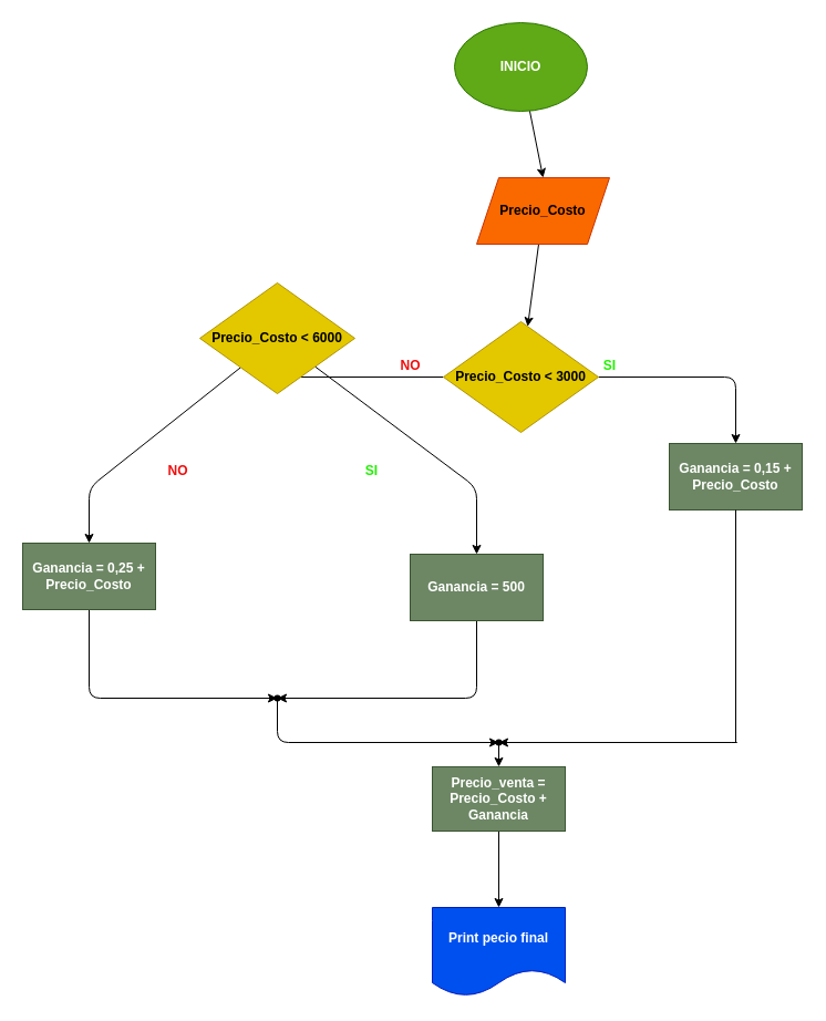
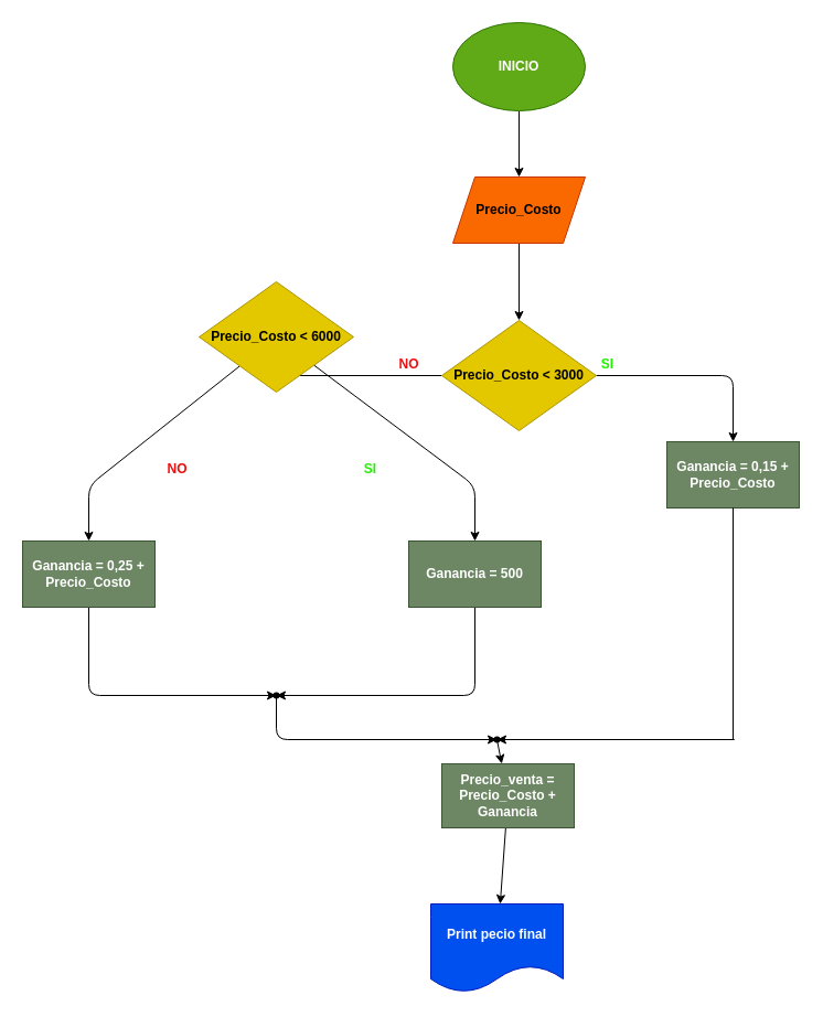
  <mxCell id="0" />
  <mxCell id="1" parent="0" />
  <mxCell id="2" style="edgeStyle=none;html=1;entryX=0.5;entryY=0;entryDx=0;entryDy=0;" edge="1" parent="1" source="3" target="5"><mxGeometry relative="1" as="geometry" /></mxCell>
  <mxCell id="3" value="&lt;b&gt;INICIO&lt;/b&gt;" style="ellipse;whiteSpace=wrap;html=1;fillColor=#60a917;fontColor=#ffffff;strokeColor=#2D7600;" vertex="1" parent="1"><mxGeometry x="410" y="20" width="120" height="80" as="geometry" /></mxCell>
  <mxCell id="4" value="" style="edgeStyle=none;html=1;" edge="1" parent="1" source="5" target="8"><mxGeometry relative="1" as="geometry" /></mxCell>
- <mxCell id="5" value="&lt;b&gt;Precio_Costo&lt;/b&gt;" style="shape=parallelogram;perimeter=parallelogramPerimeter;whiteSpace=wrap;html=1;fixedSize=1;fillColor=#fa6800;strokeColor=#C73500;fontColor=#000000;" vertex="1" parent="1"><mxGeometry x="430" y="160" width="120" height="60" as="geometry" /></mxCell>
+ <mxCell id="5" value="&lt;b&gt;Precio_Costo&lt;/b&gt;" style="shape=parallelogram;perimeter=parallelogramPerimeter;whiteSpace=wrap;html=1;fixedSize=1;fillColor=#fa6800;strokeColor=#C73500;fontColor=#000000;" vertex="1" parent="1"><mxGeometry x="410" y="160" width="120" height="60" as="geometry" /></mxCell>
  <mxCell id="6" value="" style="edgeStyle=none;html=1;entryX=0.5;entryY=0;entryDx=0;entryDy=0;" edge="1" parent="1" source="8" target="10"><mxGeometry relative="1" as="geometry"><Array as="points"><mxPoint x="664" y="340" /></Array></mxGeometry></mxCell>
  <mxCell id="7" value="" style="edgeStyle=none;html=1;fontColor=#22F002;entryX=0.5;entryY=0;entryDx=0;entryDy=0;" edge="1" parent="1" source="8" target="14"><mxGeometry relative="1" as="geometry"><Array as="points"><mxPoint x="250" y="340" /></Array></mxGeometry></mxCell>
  <mxCell id="8" value="&lt;b&gt;Precio_Costo &amp;lt; 3000&lt;/b&gt;" style="rhombus;whiteSpace=wrap;html=1;fillColor=#e3c800;strokeColor=#B09500;fontColor=#000000;" vertex="1" parent="1"><mxGeometry x="400" y="290" width="140" height="100" as="geometry" /></mxCell>
  <mxCell id="9" style="edgeStyle=none;html=1;fontColor=#F00E0E;startArrow=none;" edge="1" parent="1" source="26"><mxGeometry relative="1" as="geometry"><mxPoint x="450" y="670" as="targetPoint" /><Array as="points"><mxPoint x="670" y="670" /></Array></mxGeometry></mxCell>
  <mxCell id="10" value="&lt;b&gt;Ganancia = 0,15 + Precio_Costo&lt;/b&gt;" style="whiteSpace=wrap;html=1;fillColor=#6d8764;strokeColor=#3A5431;fontColor=#ffffff;" vertex="1" parent="1"><mxGeometry x="604" y="400" width="120" height="60" as="geometry" /></mxCell>
  <mxCell id="11" value="&lt;b&gt;&lt;font color=&quot;#22f002&quot;&gt;SI&lt;/font&gt;&lt;/b&gt;" style="text;html=1;align=center;verticalAlign=middle;resizable=0;points=[];autosize=1;strokeColor=none;fillColor=none;" vertex="1" parent="1"><mxGeometry x="535" y="315" width="30" height="30" as="geometry" /></mxCell>
  <mxCell id="12" style="edgeStyle=none;html=1;entryX=0.5;entryY=0;entryDx=0;entryDy=0;fontColor=#F00E0E;" edge="1" parent="1" source="14" target="17"><mxGeometry relative="1" as="geometry"><Array as="points"><mxPoint x="430" y="440" /></Array></mxGeometry></mxCell>
  <mxCell id="13" style="edgeStyle=none;html=1;entryX=0.5;entryY=0;entryDx=0;entryDy=0;fontColor=#F00E0E;" edge="1" parent="1" source="14" target="19"><mxGeometry relative="1" as="geometry"><Array as="points"><mxPoint x="80" y="440" /></Array></mxGeometry></mxCell>
  <mxCell id="14" value="&lt;b&gt;Precio_Costo &amp;lt; 6000&lt;/b&gt;" style="rhombus;whiteSpace=wrap;html=1;fillColor=#e3c800;strokeColor=#B09500;fontColor=#000000;" vertex="1" parent="1"><mxGeometry x="180" y="255" width="140" height="100" as="geometry" /></mxCell>
  <mxCell id="15" value="&lt;b&gt;&lt;font color=&quot;#f00e0e&quot;&gt;NO&lt;/font&gt;&lt;/b&gt;" style="text;html=1;align=center;verticalAlign=middle;resizable=0;points=[];autosize=1;strokeColor=none;fillColor=none;fontColor=#22F002;" vertex="1" parent="1"><mxGeometry x="350" y="315" width="40" height="30" as="geometry" /></mxCell>
  <mxCell id="16" style="edgeStyle=none;html=1;fontColor=#F00E0E;" edge="1" parent="1" source="17"><mxGeometry relative="1" as="geometry"><mxPoint x="250" y="630" as="targetPoint" /><Array as="points"><mxPoint x="430" y="630" /></Array></mxGeometry></mxCell>
- <mxCell id="17" value="&lt;b&gt;Ganancia = 500&lt;/b&gt;" style="whiteSpace=wrap;html=1;fillColor=#6d8764;strokeColor=#3A5431;fontColor=#ffffff;" vertex="1" parent="1"><mxGeometry x="370" y="500" width="120" height="60" as="geometry" /></mxCell>
+ <mxCell id="17" value="&lt;b&gt;Ganancia = 500&lt;/b&gt;" style="whiteSpace=wrap;html=1;fillColor=#6d8764;strokeColor=#3A5431;fontColor=#ffffff;" vertex="1" parent="1"><mxGeometry x="370" y="490" width="120" height="60" as="geometry" /></mxCell>
  <mxCell id="18" style="edgeStyle=none;html=1;fontColor=#F00E0E;" edge="1" parent="1" source="19"><mxGeometry relative="1" as="geometry"><mxPoint x="250" y="630" as="targetPoint" /><Array as="points"><mxPoint x="80" y="630" /></Array></mxGeometry></mxCell>
  <mxCell id="19" value="&lt;b&gt;Ganancia = 0,25 + Precio_Costo&lt;/b&gt;" style="whiteSpace=wrap;html=1;fillColor=#6d8764;strokeColor=#3A5431;fontColor=#ffffff;" vertex="1" parent="1"><mxGeometry x="20" y="490" width="120" height="60" as="geometry" /></mxCell>
  <mxCell id="20" value="&lt;b&gt;&lt;font color=&quot;#22f002&quot;&gt;SI&lt;/font&gt;&lt;/b&gt;" style="text;html=1;align=center;verticalAlign=middle;resizable=0;points=[];autosize=1;strokeColor=none;fillColor=none;" vertex="1" parent="1"><mxGeometry x="320" y="410" width="30" height="30" as="geometry" /></mxCell>
  <mxCell id="21" value="&lt;b&gt;&lt;font color=&quot;#f00e0e&quot;&gt;NO&lt;/font&gt;&lt;/b&gt;" style="text;html=1;align=center;verticalAlign=middle;resizable=0;points=[];autosize=1;strokeColor=none;fillColor=none;fontColor=#22F002;" vertex="1" parent="1"><mxGeometry x="140" y="410" width="40" height="30" as="geometry" /></mxCell>
  <mxCell id="22" style="edgeStyle=none;html=1;fontColor=#F00E0E;" edge="1" parent="1" source="23"><mxGeometry relative="1" as="geometry"><mxPoint x="450" y="670" as="targetPoint" /><Array as="points"><mxPoint x="250" y="670" /></Array></mxGeometry></mxCell>
  <mxCell id="23" value="" style="shape=waypoint;sketch=0;size=6;pointerEvents=1;points=[];fillColor=none;resizable=0;rotatable=0;perimeter=centerPerimeter;snapToPoint=1;fontColor=#F00E0E;" vertex="1" parent="1"><mxGeometry x="240" y="620" width="20" height="20" as="geometry" /></mxCell>
  <mxCell id="24" value="" style="edgeStyle=none;html=1;fontColor=#F00E0E;endArrow=none;" edge="1" parent="1" source="10"><mxGeometry relative="1" as="geometry"><mxPoint x="664" y="670" as="targetPoint" /><mxPoint x="664" y="460" as="sourcePoint" /><Array as="points" /></mxGeometry></mxCell>
  <mxCell id="25" style="edgeStyle=none;html=1;fontColor=#F00E0E;" edge="1" parent="1" source="26" target="28"><mxGeometry relative="1" as="geometry"><mxPoint x="450" y="721.961" as="targetPoint" /></mxGeometry></mxCell>
  <mxCell id="26" value="" style="shape=waypoint;sketch=0;size=6;pointerEvents=1;points=[];fillColor=none;resizable=0;rotatable=0;perimeter=centerPerimeter;snapToPoint=1;fontColor=#F00E0E;" vertex="1" parent="1"><mxGeometry x="440" y="660" width="20" height="20" as="geometry" /></mxCell>
  <mxCell id="27" value="" style="edgeStyle=none;html=1;fontColor=#F00E0E;" edge="1" parent="1" source="28" target="29"><mxGeometry relative="1" as="geometry" /></mxCell>
- <mxCell id="28" value="&lt;b&gt;Precio_venta = Precio_Costo + Ganancia&lt;/b&gt;" style="rounded=0;whiteSpace=wrap;html=1;fontColor=#ffffff;fillColor=#6d8764;strokeColor=#3A5431;" vertex="1" parent="1"><mxGeometry x="390" y="691.96" width="120" height="58.04" as="geometry" /></mxCell>
+ <mxCell id="28" value="&lt;b&gt;Precio_venta = Precio_Costo + Ganancia&lt;/b&gt;" style="rounded=0;whiteSpace=wrap;html=1;fontColor=#ffffff;fillColor=#6d8764;strokeColor=#3A5431;" vertex="1" parent="1"><mxGeometry x="400" y="691.96" width="120" height="58.04" as="geometry" /></mxCell>
  <mxCell id="29" value="&lt;b&gt;Print pecio final&lt;/b&gt;" style="shape=document;whiteSpace=wrap;html=1;boundedLbl=1;fillColor=#0050ef;strokeColor=#001DBC;fontColor=#ffffff;rounded=0;" vertex="1" parent="1"><mxGeometry x="390" y="819.02" width="120" height="80" as="geometry" /></mxCell>
